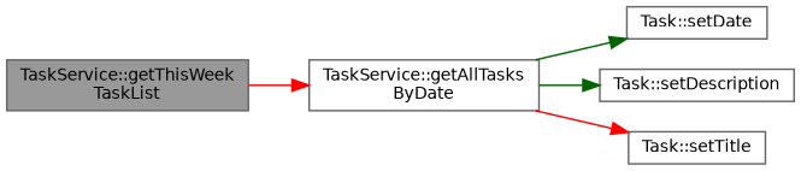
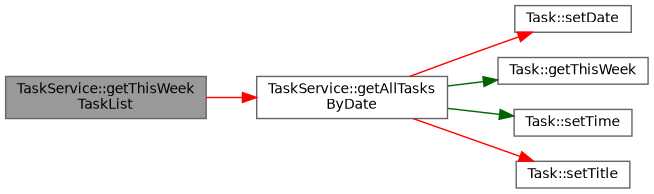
  digraph {
    rankdir=LR
    node [color=grey40 fillcolor=white fontname=Helvetica fontsize=10 shape=box style=filled]
    edge [color=darkgreen fontname=Helvetica fontsize=10 labelfontname=Helvetica labelfontsize=10 style=solid]
    n1 [color=gray40 fillcolor=grey60 fontcolor=black height=0.2 label="TaskService::getThisWeek\lTaskList" width=0.4]
    n2 [height=0.2 label="TaskService::getAllTasks\lByDate" width=0.4]
    n3 [height=0.2 label="Task::setDate" width=0.4]
-   n4 [height=0.2 label="Task::setDescription" width=0.4]
+   n4 [height=0.2 label="Task::getThisWeek" width=0.4]
+   n5 [height=0.2 label="Task::setTime" width=0.4]
    n6 [height=0.2 label="Task::setTitle" width=0.4]
    n1 -> n2 [color=red]
-   n2 -> n3
+   n2 -> n3 [color=red]
    n2 -> n4
+   n2 -> n5
    n2 -> n6 [color=red]
  }
